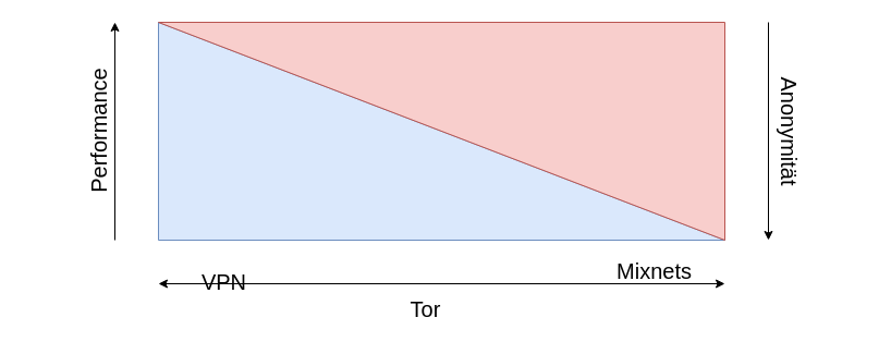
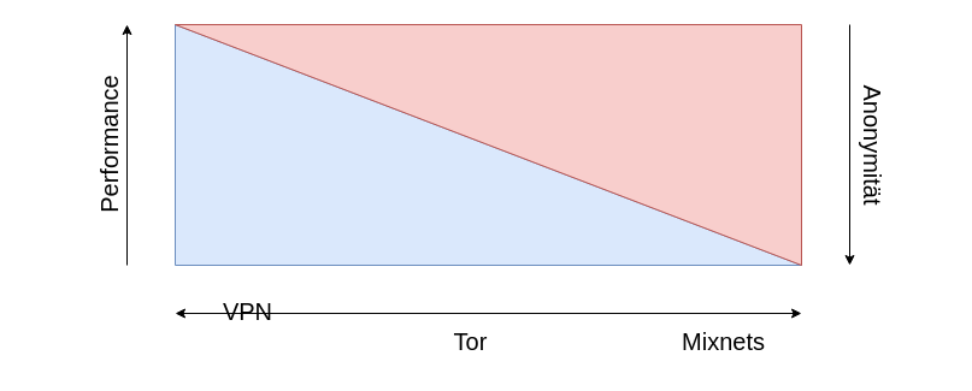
  <mxCell id="0" />
  <mxCell id="1" parent="0" />
  <mxCell id="2" value="" style="endArrow=classic;startArrow=classic;html=1;rounded=0;" edge="1" parent="1"><mxGeometry width="50" height="50" relative="1" as="geometry"><mxPoint x="145" y="260" as="sourcePoint" /><mxPoint x="665" y="260" as="targetPoint" /></mxGeometry></mxCell>
  <mxCell id="3" value="" style="endArrow=classic;html=1;rounded=0;" edge="1" parent="1"><mxGeometry width="50" height="50" relative="1" as="geometry"><mxPoint x="105" y="220" as="sourcePoint" /><mxPoint x="105" y="20" as="targetPoint" /></mxGeometry></mxCell>
  <mxCell id="4" value="" style="endArrow=classic;html=1;rounded=0;" edge="1" parent="1"><mxGeometry width="50" height="50" relative="1" as="geometry"><mxPoint x="705" y="20" as="sourcePoint" /><mxPoint x="705" y="220" as="targetPoint" /></mxGeometry></mxCell>
  <mxCell id="5" value="" style="verticalLabelPosition=bottom;verticalAlign=top;html=1;shape=mxgraph.basic.orthogonal_triangle;fillColor=#dae8fc;strokeColor=#6c8ebf;" vertex="1" parent="1"><mxGeometry x="145" y="20" width="520" height="200" as="geometry" /></mxCell>
  <mxCell id="6" value="" style="verticalLabelPosition=bottom;verticalAlign=top;html=1;shape=mxgraph.basic.orthogonal_triangle;rotation=-180;fillColor=#f8cecc;strokeColor=#b85450;" vertex="1" parent="1"><mxGeometry x="145" y="20" width="520" height="200" as="geometry" /></mxCell>
  <mxCell id="7" value="Performance" style="text;html=1;align=center;verticalAlign=middle;resizable=0;points=[];autosize=1;strokeColor=none;fillColor=none;rotation=-90;fontSize=20;" vertex="1" parent="1"><mxGeometry x="20" y="100" width="140" height="40" as="geometry" /></mxCell>
  <mxCell id="8" value="&lt;font style=&quot;font-size: 20px;&quot;&gt;Anonymität&lt;/font&gt;" style="text;html=1;align=center;verticalAlign=middle;resizable=0;points=[];autosize=1;strokeColor=none;fillColor=none;rotation=90;" vertex="1" parent="1"><mxGeometry x="665" y="100" width="120" height="40" as="geometry" /></mxCell>
  <mxCell id="9" value="&lt;font style=&quot;font-size: 20px;&quot;&gt;Tor&lt;/font&gt;" style="text;html=1;align=center;verticalAlign=middle;resizable=0;points=[];autosize=1;strokeColor=none;fillColor=none;" vertex="1" parent="1"><mxGeometry x="365" y="263" width="50" height="40" as="geometry" /></mxCell>
  <mxCell id="10" value="VPN" style="text;html=1;align=center;verticalAlign=middle;resizable=0;points=[];autosize=1;strokeColor=none;fillColor=none;fontSize=20;" vertex="1" parent="1"><mxGeometry x="175" y="238" width="60" height="40" as="geometry" /></mxCell>
- <mxCell id="11" value="Mixnets" style="text;html=1;align=center;verticalAlign=middle;resizable=0;points=[];autosize=1;strokeColor=none;fillColor=none;fontSize=20;" vertex="1" parent="1"><mxGeometry x="555" y="228" width="90" height="40" as="geometry" /></mxCell>
+ <mxCell id="11" value="Mixnets" style="text;html=1;align=center;verticalAlign=middle;resizable=0;points=[];autosize=1;strokeColor=none;fillColor=none;fontSize=20;" vertex="1" parent="1"><mxGeometry x="555" y="263" width="90" height="40" as="geometry" /></mxCell>
